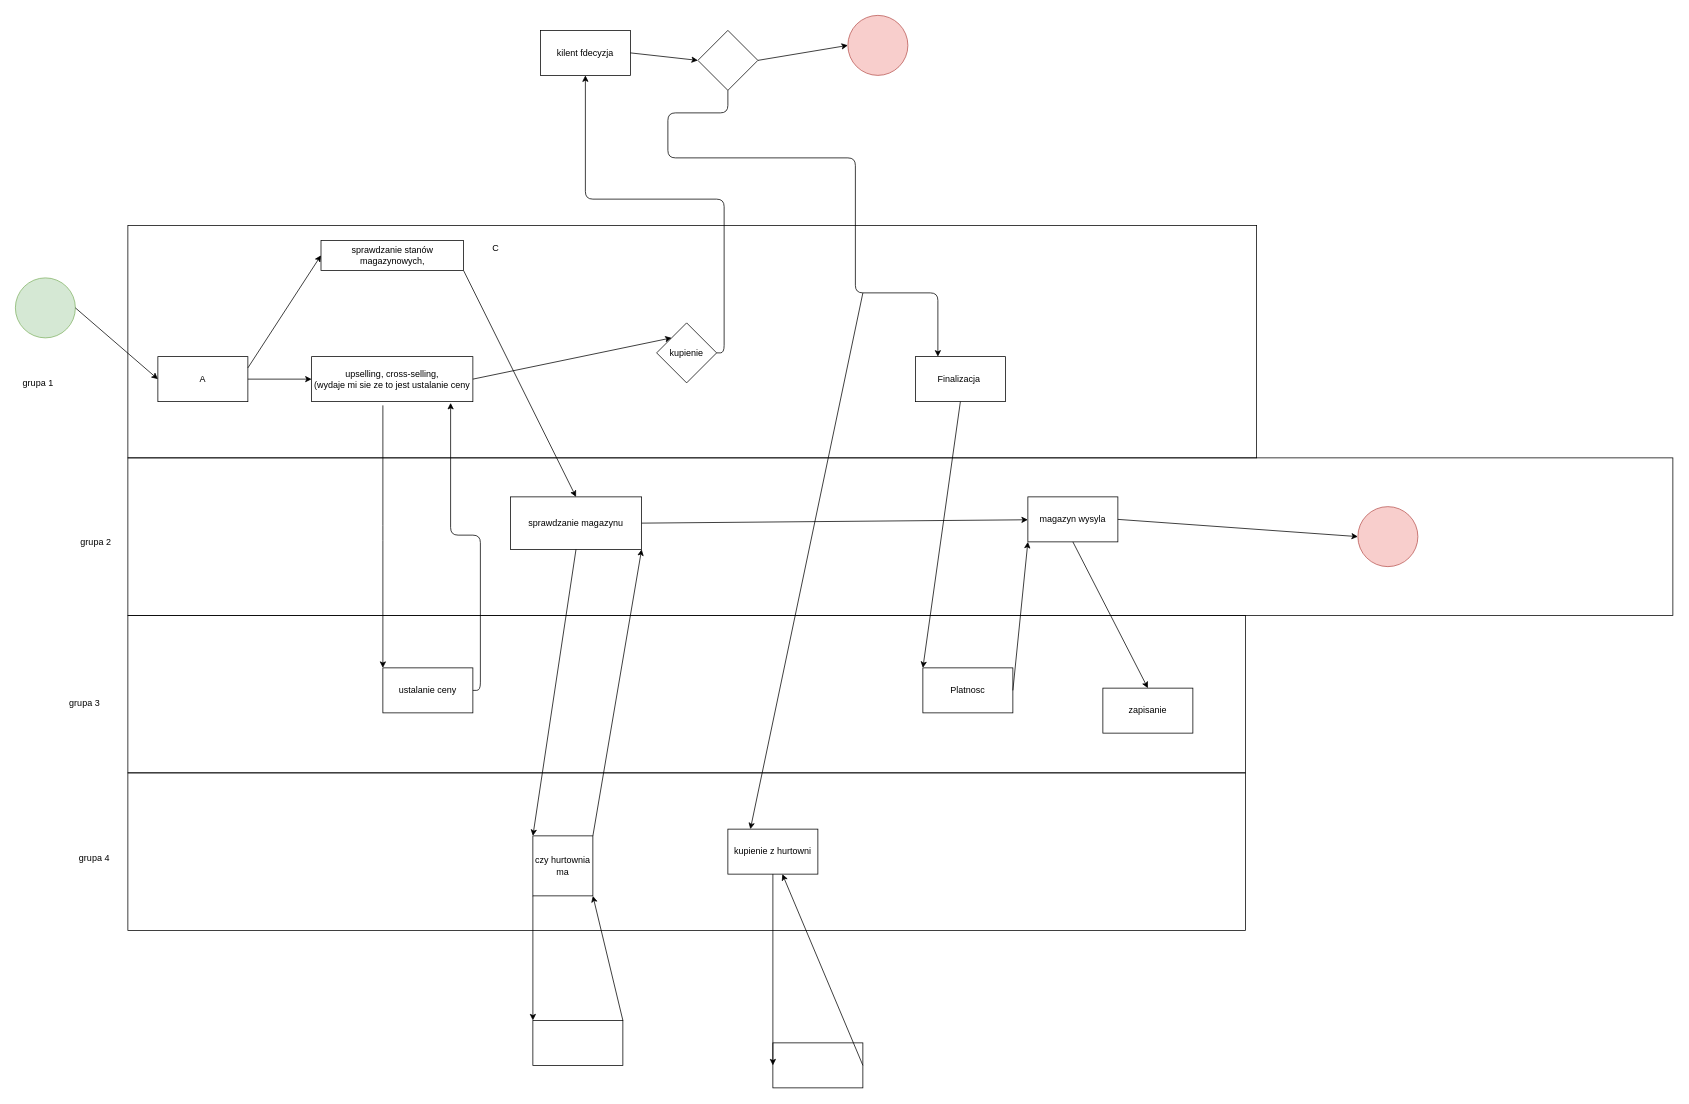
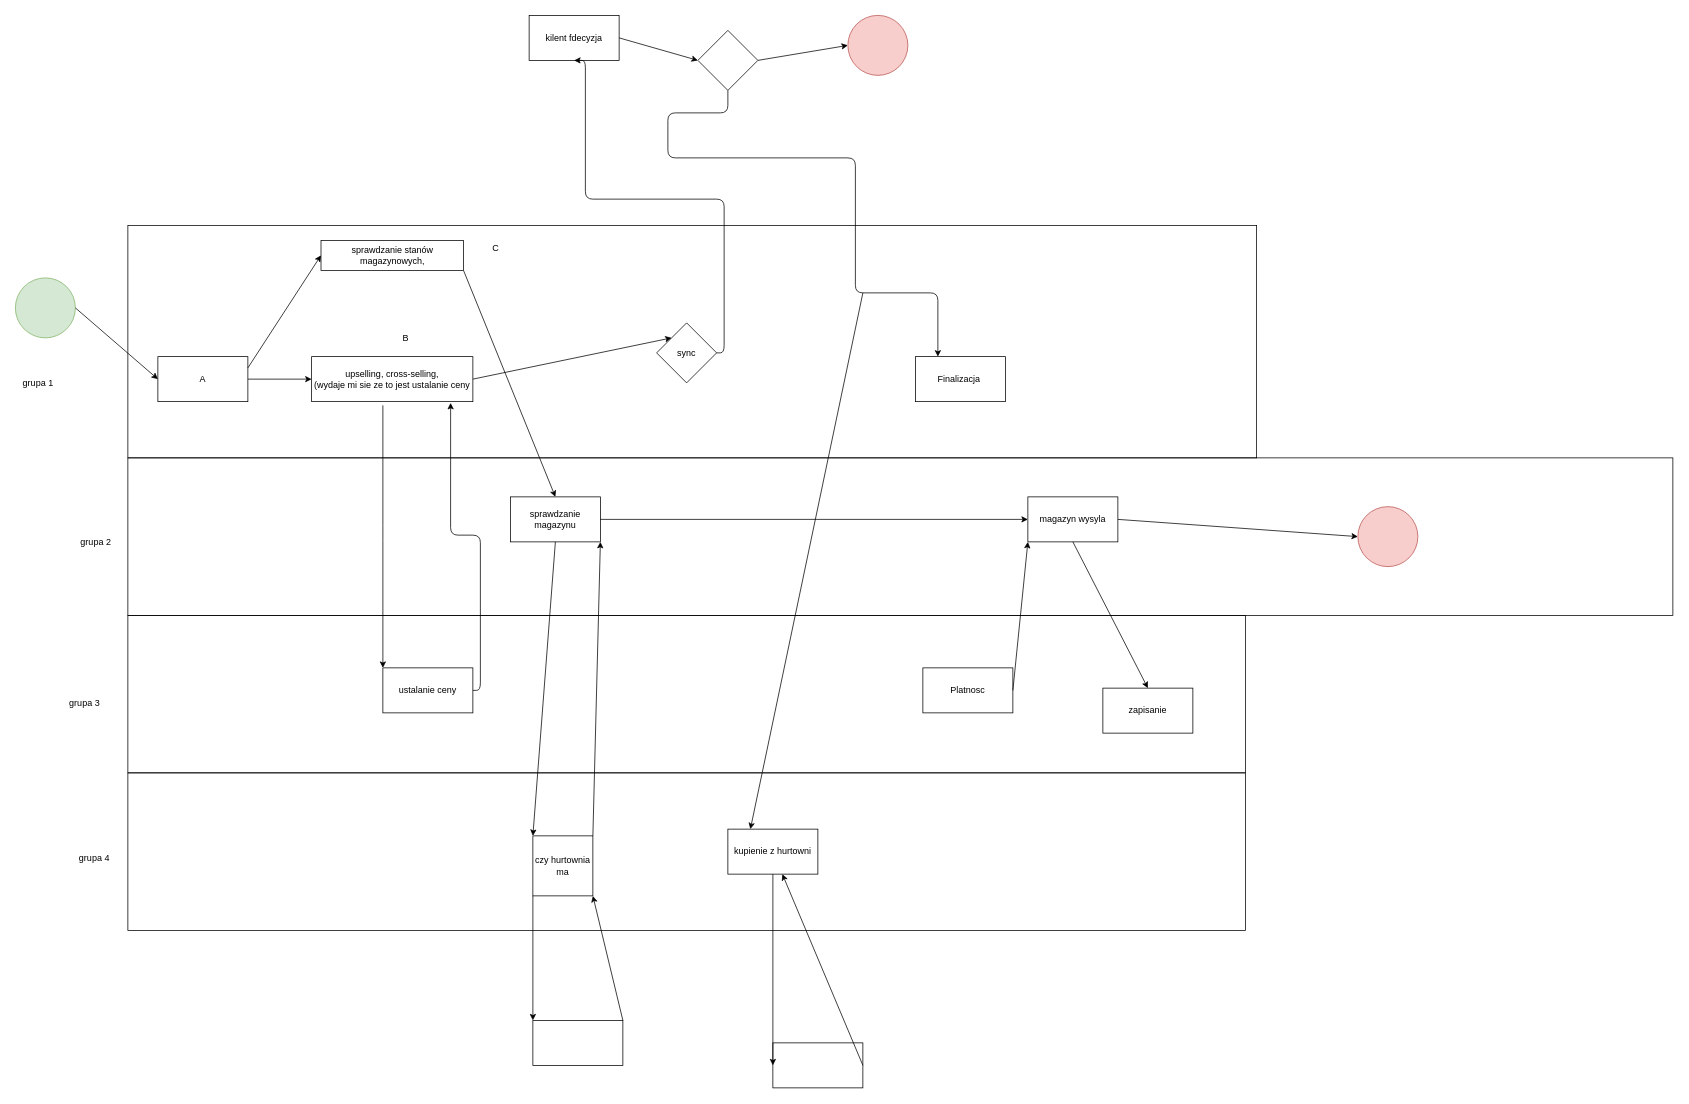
  <mxCell id="0" />
  <mxCell id="1" parent="0" />
  <mxCell id="2" value="" style="rounded=0;whiteSpace=wrap;html=1;fillColor=none;" vertex="1" parent="1"><mxGeometry x="170" y="300" width="1505" height="310" as="geometry" /></mxCell>
  <mxCell id="3" value="" style="rounded=0;whiteSpace=wrap;html=1;fillColor=none;" vertex="1" parent="1"><mxGeometry x="170" y="610" width="2060" height="210" as="geometry" /></mxCell>
  <mxCell id="4" value="" style="rounded=0;whiteSpace=wrap;html=1;fillColor=none;" vertex="1" parent="1"><mxGeometry x="170" y="820" width="1490" height="210" as="geometry" /></mxCell>
  <mxCell id="5" value="" style="rounded=0;whiteSpace=wrap;html=1;fillColor=none;" vertex="1" parent="1"><mxGeometry x="170" y="1030" width="1490" height="210" as="geometry" /></mxCell>
  <mxCell id="6" value="A" style="rounded=0;whiteSpace=wrap;html=1;fillColor=none;" vertex="1" parent="1"><mxGeometry x="210" y="475" width="120" height="60" as="geometry" /></mxCell>
  <mxCell id="7" value="grupa 1" style="text;html=1;align=center;verticalAlign=middle;resizable=0;points=[];autosize=1;" vertex="1" parent="1"><mxGeometry x="20" y="500" width="60" height="20" as="geometry" /></mxCell>
  <mxCell id="8" value="grupa 2" style="text;html=1;align=center;verticalAlign=middle;resizable=0;points=[];autosize=1;" vertex="1" parent="1"><mxGeometry x="97" y="712" width="60" height="20" as="geometry" /></mxCell>
  <mxCell id="9" value="grupa 3&lt;br&gt;" style="text;html=1;align=center;verticalAlign=middle;resizable=0;points=[];autosize=1;" vertex="1" parent="1"><mxGeometry x="82" y="927" width="60" height="20" as="geometry" /></mxCell>
  <mxCell id="10" value="grupa 4" style="text;html=1;align=center;verticalAlign=middle;resizable=0;points=[];autosize=1;" vertex="1" parent="1"><mxGeometry x="95" y="1134" width="60" height="20" as="geometry" /></mxCell>
  <mxCell id="11" value="upselling, cross-selling,&lt;br&gt;(wydaje mi sie ze to jest ustalanie ceny" style="rounded=0;whiteSpace=wrap;html=1;fillColor=none;" vertex="1" parent="1"><mxGeometry x="415" y="475" width="215" height="60" as="geometry" /></mxCell>
  <mxCell id="12" value="" style="endArrow=classic;html=1;exitX=1;exitY=0.5;exitDx=0;exitDy=0;entryX=0;entryY=0.5;entryDx=0;entryDy=0;" edge="1" parent="1" source="6" target="11"><mxGeometry width="50" height="50" relative="1" as="geometry"><mxPoint x="490" y="780" as="sourcePoint" /><mxPoint x="540" y="730" as="targetPoint" /></mxGeometry></mxCell>
  <mxCell id="13" value="" style="endArrow=classic;html=1;entryX=0;entryY=0;entryDx=0;entryDy=0;edgeStyle=orthogonalEdgeStyle;" edge="1" parent="1" target="14"><mxGeometry width="50" height="50" relative="1" as="geometry"><mxPoint x="510" y="540" as="sourcePoint" /><mxPoint x="530" y="630" as="targetPoint" /><Array as="points"><mxPoint x="510" y="710" /><mxPoint x="510" y="710" /></Array></mxGeometry></mxCell>
  <mxCell id="14" value="ustalanie ceny" style="rounded=0;whiteSpace=wrap;html=1;fillColor=none;" vertex="1" parent="1"><mxGeometry x="510" y="890" width="120" height="60" as="geometry" /></mxCell>
  <mxCell id="15" value="" style="endArrow=classic;html=1;exitX=1;exitY=0.5;exitDx=0;exitDy=0;entryX=0.862;entryY=1.029;entryDx=0;entryDy=0;edgeStyle=orthogonalEdgeStyle;entryPerimeter=0;" edge="1" parent="1" source="14" target="11"><mxGeometry width="50" height="50" relative="1" as="geometry"><mxPoint x="490" y="940" as="sourcePoint" /><mxPoint x="670" y="505" as="targetPoint" /><Array as="points"><mxPoint x="640" y="920" /><mxPoint x="640" y="713" /><mxPoint x="600" y="713" /></Array></mxGeometry></mxCell>
  <mxCell id="16" value="sprawdzanie stanów magazynowych," style="rounded=0;whiteSpace=wrap;html=1;fillColor=none;" vertex="1" parent="1"><mxGeometry x="427.5" y="320" width="190" height="40" as="geometry" /></mxCell>
- <mxCell id="17" value="sprawdzanie magazynu" style="rounded=0;whiteSpace=wrap;html=1;fillColor=none;" vertex="1" parent="1"><mxGeometry x="680" y="662" width="175" height="70" as="geometry" /></mxCell>
+ <mxCell id="17" value="sprawdzanie magazynu" style="rounded=0;whiteSpace=wrap;html=1;fillColor=none;" vertex="1" parent="1"><mxGeometry x="680" y="662" width="120" height="60" as="geometry" /></mxCell>
  <mxCell id="18" value="kupienie z hurtowni" style="rounded=0;whiteSpace=wrap;html=1;fillColor=none;" vertex="1" parent="1"><mxGeometry x="970" y="1105" width="120" height="60" as="geometry" /></mxCell>
  <mxCell id="19" value="" style="endArrow=classic;html=1;exitX=1;exitY=0.5;exitDx=0;exitDy=0;" edge="1" parent="1" source="17" target="24"><mxGeometry width="50" height="50" relative="1" as="geometry"><mxPoint x="885" y="770" as="sourcePoint" /><mxPoint x="890" y="682" as="targetPoint" /></mxGeometry></mxCell>
  <mxCell id="20" value="Finalizacja&amp;nbsp;" style="rounded=0;whiteSpace=wrap;html=1;fillColor=none;" vertex="1" parent="1"><mxGeometry x="1220" y="475" width="120" height="60" as="geometry" /></mxCell>
  <mxCell id="21" value="Platnosc" style="rounded=0;whiteSpace=wrap;html=1;fillColor=none;" vertex="1" parent="1"><mxGeometry x="1230" y="890" width="120" height="60" as="geometry" /></mxCell>
- <mxCell id="22" value="" style="endArrow=classic;html=1;exitX=0.5;exitY=1;exitDx=0;exitDy=0;entryX=0;entryY=0;entryDx=0;entryDy=0;" edge="1" parent="1" source="20" target="21"><mxGeometry width="50" height="50" relative="1" as="geometry"><mxPoint x="1150" y="770" as="sourcePoint" /><mxPoint x="1200" y="720" as="targetPoint" /></mxGeometry></mxCell>
  <mxCell id="23" value="" style="endArrow=classic;html=1;exitX=1;exitY=0.5;exitDx=0;exitDy=0;entryX=0;entryY=1;entryDx=0;entryDy=0;" edge="1" parent="1" source="21" target="24"><mxGeometry width="50" height="50" relative="1" as="geometry"><mxPoint x="1280" y="900" as="sourcePoint" /><mxPoint x="1330" y="850" as="targetPoint" /></mxGeometry></mxCell>
  <mxCell id="24" value="magazyn wysyla" style="rounded=0;whiteSpace=wrap;html=1;fillColor=none;" vertex="1" parent="1"><mxGeometry x="1370" y="662" width="120" height="60" as="geometry" /></mxCell>
  <mxCell id="25" value="" style="endArrow=classic;html=1;exitX=1;exitY=0.5;exitDx=0;exitDy=0;entryX=0;entryY=0.5;entryDx=0;entryDy=0;" edge="1" parent="1" source="24" target="26"><mxGeometry width="50" height="50" relative="1" as="geometry"><mxPoint x="1500" y="760" as="sourcePoint" /><mxPoint x="1550" y="710" as="targetPoint" /></mxGeometry></mxCell>
  <mxCell id="26" value="" style="ellipse;whiteSpace=wrap;html=1;aspect=fixed;fillColor=#f8cecc;strokeColor=#b85450;" vertex="1" parent="1"><mxGeometry x="1810" y="675" width="80" height="80" as="geometry" /></mxCell>
  <mxCell id="27" value="" style="endArrow=classic;html=1;entryX=0.5;entryY=0;entryDx=0;entryDy=0;exitX=0.5;exitY=1;exitDx=0;exitDy=0;" edge="1" parent="1" source="24" target="28"><mxGeometry width="50" height="50" relative="1" as="geometry"><mxPoint x="1530" y="730" as="sourcePoint" /><mxPoint x="1500" y="890" as="targetPoint" /></mxGeometry></mxCell>
  <mxCell id="28" value="zapisanie" style="rounded=0;whiteSpace=wrap;html=1;fillColor=none;" vertex="1" parent="1"><mxGeometry x="1470" y="917" width="120" height="60" as="geometry" /></mxCell>
  <mxCell id="29" value="" style="ellipse;whiteSpace=wrap;html=1;aspect=fixed;fillColor=#d5e8d4;strokeColor=#82b366;" vertex="1" parent="1"><mxGeometry x="20" y="370" width="80" height="80" as="geometry" /></mxCell>
  <mxCell id="30" value="" style="endArrow=classic;html=1;entryX=0;entryY=0.5;entryDx=0;entryDy=0;exitX=1;exitY=0.5;exitDx=0;exitDy=0;" edge="1" parent="1" source="29" target="6"><mxGeometry width="50" height="50" relative="1" as="geometry"><mxPoint x="260" y="660" as="sourcePoint" /><mxPoint x="310" y="610" as="targetPoint" /></mxGeometry></mxCell>
+ <mxCell id="31" value="B" style="text;html=1;align=center;verticalAlign=middle;resizable=0;points=[];autosize=1;" vertex="1" parent="1"><mxGeometry x="530" y="440" width="20" height="20" as="geometry" /></mxCell>
  <mxCell id="32" value="C" style="text;html=1;align=center;verticalAlign=middle;resizable=0;points=[];autosize=1;" vertex="1" parent="1"><mxGeometry x="650" y="320" width="20" height="20" as="geometry" /></mxCell>
  <mxCell id="33" value="" style="rounded=0;whiteSpace=wrap;html=1;fillColor=none;" vertex="1" parent="1"><mxGeometry x="1030" y="1390" width="120" height="60" as="geometry" /></mxCell>
  <mxCell id="34" value="" style="endArrow=classic;html=1;exitX=0.5;exitY=1;exitDx=0;exitDy=0;entryX=0;entryY=0.5;entryDx=0;entryDy=0;" edge="1" parent="1" source="18" target="33"><mxGeometry width="50" height="50" relative="1" as="geometry"><mxPoint x="950" y="1310" as="sourcePoint" /><mxPoint x="1000" y="1260" as="targetPoint" /></mxGeometry></mxCell>
  <mxCell id="35" value="" style="endArrow=classic;html=1;exitX=1;exitY=0.5;exitDx=0;exitDy=0;" edge="1" parent="1" source="33" target="18"><mxGeometry width="50" height="50" relative="1" as="geometry"><mxPoint x="1200" y="1440" as="sourcePoint" /><mxPoint x="1250" y="1390" as="targetPoint" /></mxGeometry></mxCell>
- <mxCell id="36" value="kupienie" style="rhombus;whiteSpace=wrap;html=1;fillColor=none;" vertex="1" parent="1"><mxGeometry x="875" y="430" width="80" height="80" as="geometry" /></mxCell>
+ <mxCell id="36" value="sync" style="rhombus;whiteSpace=wrap;html=1;fillColor=none;" vertex="1" parent="1"><mxGeometry x="875" y="430" width="80" height="80" as="geometry" /></mxCell>
  <mxCell id="37" value="" style="endArrow=classic;html=1;exitX=1;exitY=0.25;exitDx=0;exitDy=0;entryX=0;entryY=0.5;entryDx=0;entryDy=0;" edge="1" parent="1" source="6" target="16"><mxGeometry width="50" height="50" relative="1" as="geometry"><mxPoint x="370" y="460" as="sourcePoint" /><mxPoint x="420" y="410" as="targetPoint" /></mxGeometry></mxCell>
- <mxCell id="38" value="kilent fdecyzja" style="rounded=0;whiteSpace=wrap;html=1;fillColor=none;" vertex="1" parent="1"><mxGeometry x="720" y="40" width="120" height="60" as="geometry" /></mxCell>
+ <mxCell id="38" value="kilent fdecyzja" style="rounded=0;whiteSpace=wrap;html=1;fillColor=none;" vertex="1" parent="1"><mxGeometry x="705" y="20" width="120" height="60" as="geometry" /></mxCell>
  <mxCell id="39" value="" style="endArrow=classic;html=1;exitX=1;exitY=0.5;exitDx=0;exitDy=0;entryX=0.5;entryY=1;entryDx=0;entryDy=0;edgeStyle=orthogonalEdgeStyle;" edge="1" parent="1" source="36" target="38"><mxGeometry width="50" height="50" relative="1" as="geometry"><mxPoint x="850" y="300" as="sourcePoint" /><mxPoint x="900" y="250" as="targetPoint" /><Array as="points"><mxPoint x="965" y="470" /><mxPoint x="965" y="265" /><mxPoint x="780" y="265" /></Array></mxGeometry></mxCell>
  <mxCell id="40" value="" style="endArrow=classic;html=1;entryX=0;entryY=0.5;entryDx=0;entryDy=0;exitX=1;exitY=0.5;exitDx=0;exitDy=0;" edge="1" parent="1" source="52" target="41"><mxGeometry width="50" height="50" relative="1" as="geometry"><mxPoint x="940" y="70" as="sourcePoint" /><mxPoint x="1020" y="130" as="targetPoint" /></mxGeometry></mxCell>
  <mxCell id="41" value="" style="ellipse;whiteSpace=wrap;html=1;aspect=fixed;fillColor=#f8cecc;strokeColor=#b85450;" vertex="1" parent="1"><mxGeometry x="1130" y="20" width="80" height="80" as="geometry" /></mxCell>
  <mxCell id="42" value="" style="endArrow=classic;html=1;entryX=0.25;entryY=0;entryDx=0;entryDy=0;edgeStyle=orthogonalEdgeStyle;exitX=0.5;exitY=1;exitDx=0;exitDy=0;" edge="1" parent="1" source="52" target="20"><mxGeometry width="50" height="50" relative="1" as="geometry"><mxPoint x="820" y="150" as="sourcePoint" /><mxPoint x="930" y="180" as="targetPoint" /><Array as="points"><mxPoint x="970" y="150" /><mxPoint x="890" y="150" /><mxPoint x="890" y="210" /><mxPoint x="1140" y="210" /><mxPoint x="1140" y="390" /><mxPoint x="1250" y="390" /></Array></mxGeometry></mxCell>
  <mxCell id="43" value="" style="endArrow=classic;html=1;exitX=1;exitY=1;exitDx=0;exitDy=0;entryX=0.5;entryY=0;entryDx=0;entryDy=0;" edge="1" parent="1" source="16" target="17"><mxGeometry width="50" height="50" relative="1" as="geometry"><mxPoint x="720" y="570" as="sourcePoint" /><mxPoint x="770" y="520" as="targetPoint" /></mxGeometry></mxCell>
  <mxCell id="44" value="" style="endArrow=classic;html=1;exitX=1;exitY=0.5;exitDx=0;exitDy=0;entryX=0;entryY=0;entryDx=0;entryDy=0;" edge="1" parent="1" source="11" target="36"><mxGeometry width="50" height="50" relative="1" as="geometry"><mxPoint x="780" y="500" as="sourcePoint" /><mxPoint x="830" y="450" as="targetPoint" /></mxGeometry></mxCell>
  <mxCell id="45" value="" style="endArrow=classic;html=1;exitX=0.5;exitY=1;exitDx=0;exitDy=0;entryX=0;entryY=0;entryDx=0;entryDy=0;" edge="1" parent="1" source="17" target="47"><mxGeometry width="50" height="50" relative="1" as="geometry"><mxPoint x="940" y="770" as="sourcePoint" /><mxPoint x="780" y="1105" as="targetPoint" /></mxGeometry></mxCell>
  <mxCell id="46" value="" style="endArrow=classic;html=1;exitX=1;exitY=0;exitDx=0;exitDy=0;entryX=1;entryY=1;entryDx=0;entryDy=0;" edge="1" parent="1" source="47" target="17"><mxGeometry width="50" height="50" relative="1" as="geometry"><mxPoint x="870" y="1135" as="sourcePoint" /><mxPoint x="990" y="950" as="targetPoint" /></mxGeometry></mxCell>
  <mxCell id="47" value="czy hurtownia ma" style="rounded=0;whiteSpace=wrap;html=1;fillColor=none;" vertex="1" parent="1"><mxGeometry x="710" y="1114" width="80" height="80" as="geometry" /></mxCell>
  <mxCell id="48" value="" style="endArrow=classic;html=1;entryX=0.25;entryY=0;entryDx=0;entryDy=0;" edge="1" parent="1" target="18"><mxGeometry width="50" height="50" relative="1" as="geometry"><mxPoint x="1150" y="390" as="sourcePoint" /><mxPoint x="1120" y="710" as="targetPoint" /></mxGeometry></mxCell>
  <mxCell id="49" value="" style="rounded=0;whiteSpace=wrap;html=1;fillColor=none;" vertex="1" parent="1"><mxGeometry x="710" y="1360" width="120" height="60" as="geometry" /></mxCell>
  <mxCell id="50" value="" style="endArrow=classic;html=1;exitX=0;exitY=1;exitDx=0;exitDy=0;entryX=0;entryY=0;entryDx=0;entryDy=0;" edge="1" parent="1" source="47" target="49"><mxGeometry width="50" height="50" relative="1" as="geometry"><mxPoint x="630" y="1340" as="sourcePoint" /><mxPoint x="680" y="1290" as="targetPoint" /></mxGeometry></mxCell>
  <mxCell id="51" value="" style="endArrow=none;html=1;exitX=1;exitY=1;exitDx=0;exitDy=0;entryX=1;entryY=0;entryDx=0;entryDy=0;startArrow=classic;startFill=1;endFill=0;" edge="1" parent="1" source="47" target="49"><mxGeometry width="50" height="50" relative="1" as="geometry"><mxPoint x="880" y="1360" as="sourcePoint" /><mxPoint x="930" y="1310" as="targetPoint" /></mxGeometry></mxCell>
  <mxCell id="52" value="" style="rhombus;whiteSpace=wrap;html=1;fillColor=none;" vertex="1" parent="1"><mxGeometry x="930" y="40" width="80" height="80" as="geometry" /></mxCell>
  <mxCell id="53" value="" style="endArrow=classic;html=1;exitX=1;exitY=0.5;exitDx=0;exitDy=0;entryX=0;entryY=0.5;entryDx=0;entryDy=0;" edge="1" parent="1" source="38" target="52"><mxGeometry width="50" height="50" relative="1" as="geometry"><mxPoint x="1150" y="170" as="sourcePoint" /><mxPoint x="1200" y="120" as="targetPoint" /></mxGeometry></mxCell>
